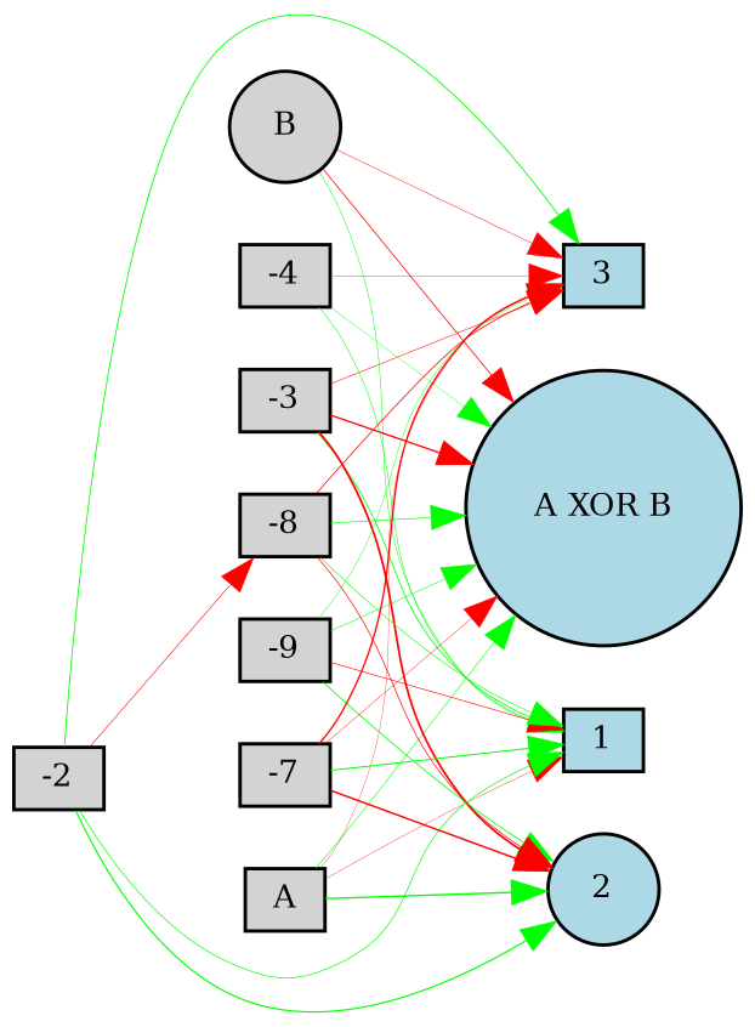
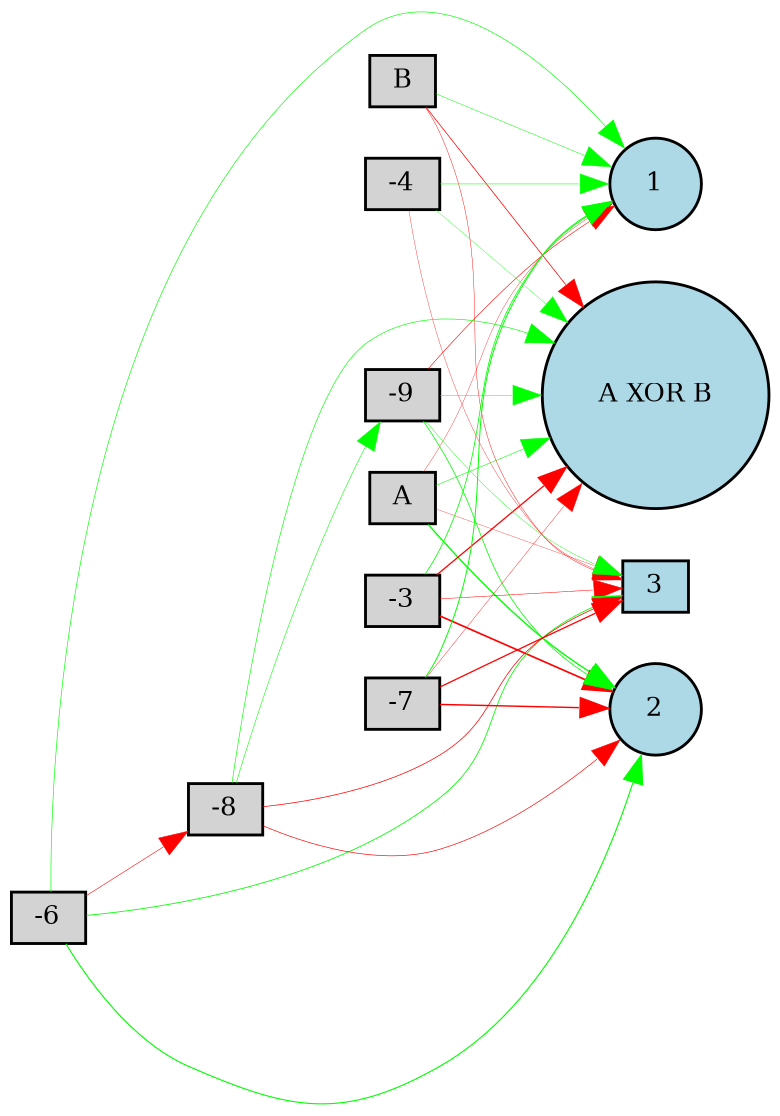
  digraph {
    rankdir=LR
    node [fillcolor=lightgray fontsize=9 shape=box style=filled]
    edge [color=green style=solid]
    A [height=0.2 width=0.2]
    "A XOR B" [fillcolor=lightblue height=0.2 shape=circle width=0.2]
-   1 [fillcolor=lightblue height=0.2 width=0.2]
+   1 [fillcolor=lightblue height=0.2 shape=circle width=0.2]
    2 [fillcolor=lightblue height=0.2 shape=circle width=0.2]
    3 [fillcolor=lightblue height=0.2 width=0.2]
-   B [height=0.2 shape=circle width=0.2]
+   B [height=0.2 width=0.2]
    -3 [height=0.2 width=0.2]
    -4 [height=0.2 width=0.2]
    n9 [height=0.2 label=-9 width=0.2]
-   -6 [height=0.2 width=0.2 label=-2]
+   -6 [height=0.2 width=0.2]
    -8 [height=0.2 width=0.2]
    -7 [height=0.2 width=0.2]
    A -> "A XOR B" [penwidth=0.19336781699460664]
    A -> 1 [color=red penwidth=0.1197673874191802]
    A -> 2 [penwidth=0.4745522682861273]
    A -> 3 [color=red penwidth=0.10649228558285688]
    B -> "A XOR B" [color=red penwidth=0.25922092935693053]
    B -> 1 [penwidth=0.16866740925545298]
    B -> 3 [color=red penwidth=0.1513161448326482]
    -3 -> "A XOR B" [color=red penwidth=0.4435184134029667]
    -3 -> 1 [penwidth=0.27775636873446885]
    -3 -> 2 [color=red penwidth=0.5820189959727428]
    -3 -> 3 [color=red penwidth=0.17483908082494834]
    -4 -> "A XOR B" [penwidth=0.12525758407153012]
    -4 -> 1 [penwidth=0.17835412225106678]
    -4 -> 3 [color=red penwidth=0.11955381751786123]
    n9 -> "A XOR B" [penwidth=0.17630113744913706]
    n9 -> 1 [color=red penwidth=0.2045221516195012]
    n9 -> 2 [penwidth=0.2707132454812943]
    n9 -> 3 [penwidth=0.14602885250813946]
    -6 -> 1 [penwidth=0.22979018613814906]
    -6 -> 2 [penwidth=0.3929523777109961]
    -6 -> 3 [penwidth=0.2934227284876687]
    -6 -> -8 [color=red penwidth=0.19702410656012426]
    -8 -> "A XOR B" [penwidth=0.22356032472540735]
-   -8 -> 1 [penwidth=0.19662160370270682]
+   -8 -> n9 [penwidth=0.19662160370270682]
    -8 -> 2 [color=red penwidth=0.23289657953231527]
    -8 -> 3 [color=red penwidth=0.2579365463997556]
    -7 -> "A XOR B" [color=red penwidth=0.13261328783980803]
    -7 -> 1 [penwidth=0.34013383832694016]
    -7 -> 2 [color=red penwidth=0.49688023512344914]
    -7 -> 3 [color=red penwidth=0.4459994641487993]
  }
